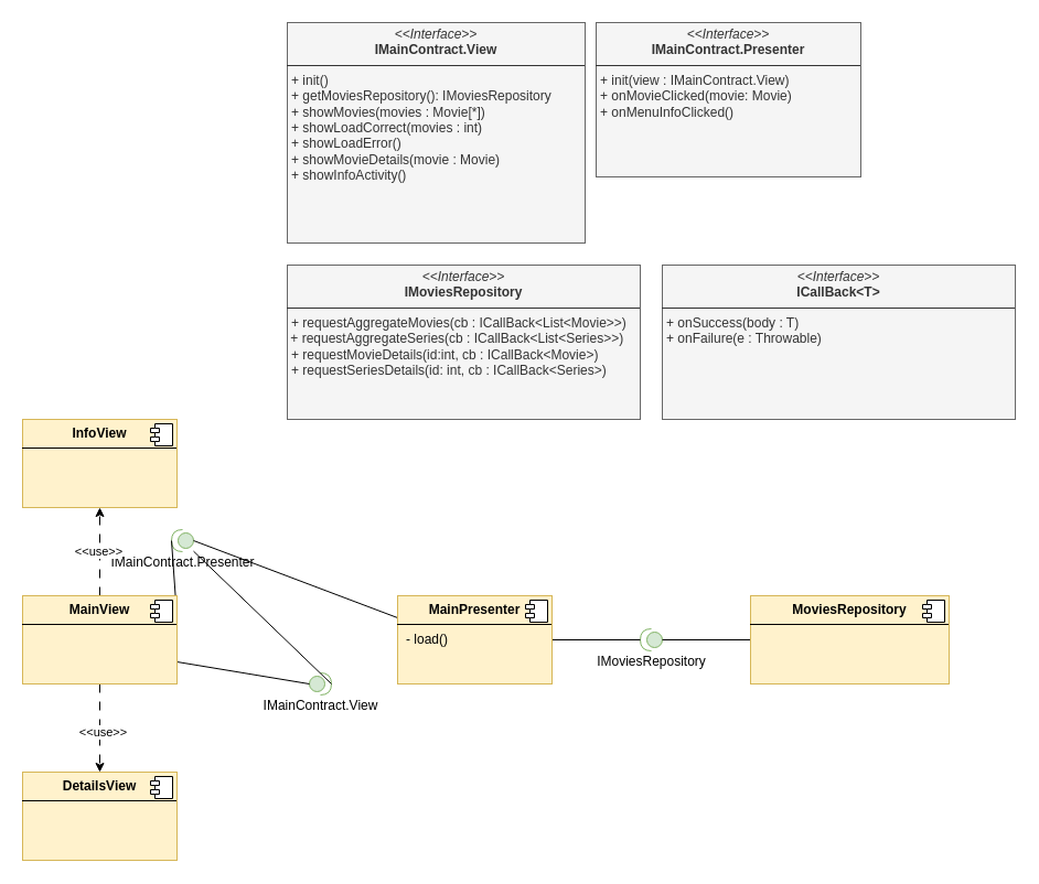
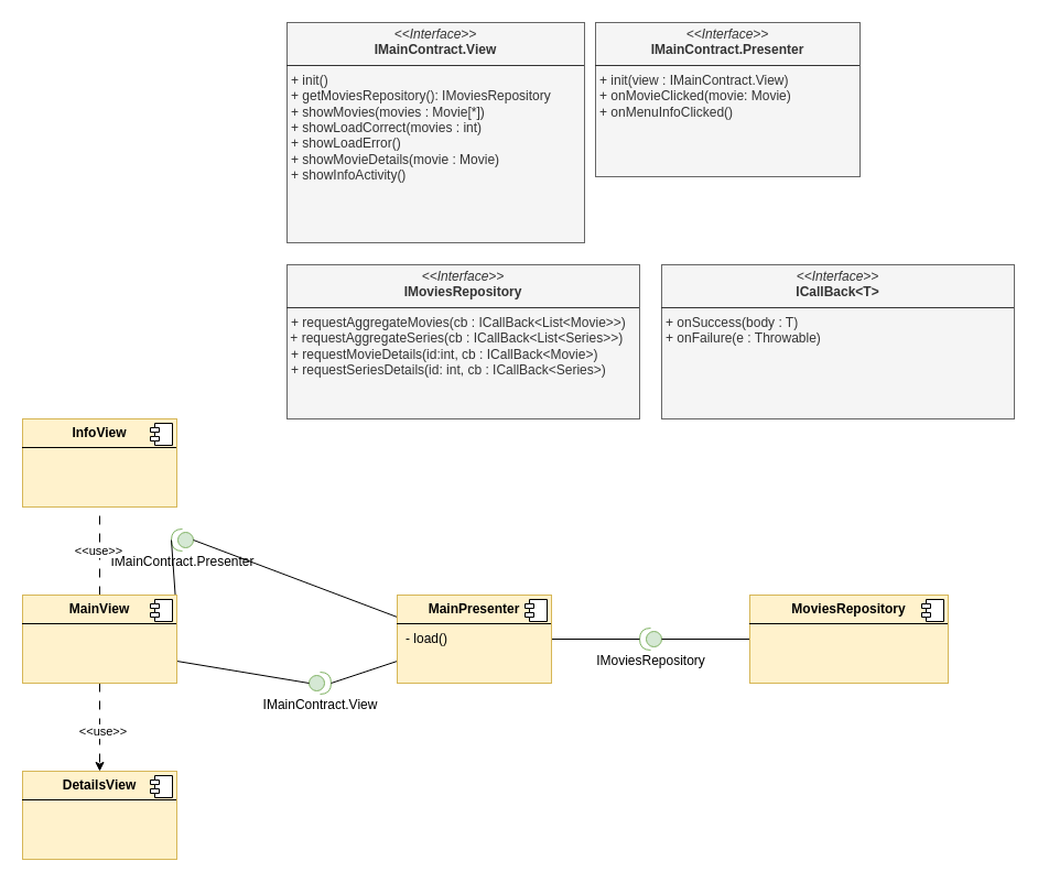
  <mxCell id="0" />
  <mxCell id="1" parent="0" />
  <mxCell id="2" value="&lt;p style=&quot;margin:0px;margin-top:4px;text-align:center;&quot;&gt;&lt;i&gt;&amp;lt;&amp;lt;Interface&amp;gt;&amp;gt;&lt;/i&gt;&lt;br&gt;&lt;b&gt;IMainContract.View&lt;/b&gt;&lt;/p&gt;&lt;hr size=&quot;1&quot; style=&quot;border-style:solid;&quot;&gt;&lt;p style=&quot;margin:0px;margin-left:4px;&quot;&gt;+ init()&lt;br&gt;+ getMoviesRepository(): IMoviesRepository&lt;/p&gt;&lt;p style=&quot;margin:0px;margin-left:4px;&quot;&gt;+ showMovies(movies : Movie[*])&lt;/p&gt;&lt;p style=&quot;margin:0px;margin-left:4px;&quot;&gt;+ showLoadCorrect(movies : int)&lt;/p&gt;&lt;p style=&quot;margin:0px;margin-left:4px;&quot;&gt;+ showLoadError()&lt;/p&gt;&lt;p style=&quot;margin:0px;margin-left:4px;&quot;&gt;+ showMovieDetails(movie : Movie)&lt;/p&gt;&lt;p style=&quot;margin:0px;margin-left:4px;&quot;&gt;+ showInfoActivity()&lt;/p&gt;" style="verticalAlign=top;align=left;overflow=fill;html=1;whiteSpace=wrap;fillColor=#f5f5f5;fontColor=#333333;strokeColor=#666666;" parent="1" vertex="1"><mxGeometry x="260" y="20" width="270" height="200" as="geometry" /></mxCell>
  <mxCell id="3" value="IMainContract.View" style="shape=providedRequiredInterface;html=1;verticalLabelPosition=bottom;sketch=0;fillColor=#d5e8d4;strokeColor=#82b366;" parent="1" vertex="1"><mxGeometry x="280" y="610" width="20" height="20" as="geometry" /></mxCell>
  <mxCell id="4" value="IMainContract.Presenter" style="shape=providedRequiredInterface;html=1;verticalLabelPosition=bottom;sketch=0;flipH=1;fillColor=#d5e8d4;strokeColor=#82b366;" parent="1" vertex="1"><mxGeometry x="155" y="480" width="20" height="20" as="geometry" /></mxCell>
  <mxCell id="5" value="" style="endArrow=none;html=1;rounded=0;entryX=1;entryY=0.5;entryDx=0;entryDy=0;entryPerimeter=0;exitX=1;exitY=0.25;exitDx=0;exitDy=0;" parent="1" source="16" target="4" edge="1"><mxGeometry width="50" height="50" relative="1" as="geometry"><mxPoint x="320" y="820" as="sourcePoint" /><mxPoint x="370" y="770" as="targetPoint" /></mxGeometry></mxCell>
  <mxCell id="6" value="" style="endArrow=none;html=1;rounded=0;entryX=0;entryY=0.5;entryDx=0;entryDy=0;entryPerimeter=0;exitX=1;exitY=0.75;exitDx=0;exitDy=0;" parent="1" source="16" target="3" edge="1"><mxGeometry width="50" height="50" relative="1" as="geometry"><mxPoint x="160" y="608" as="sourcePoint" /><mxPoint x="280" y="650" as="targetPoint" /></mxGeometry></mxCell>
  <mxCell id="7" value="" style="endArrow=none;html=1;rounded=0;entryX=0;entryY=0.25;entryDx=0;entryDy=0;exitX=0;exitY=0.5;exitDx=0;exitDy=0;exitPerimeter=0;" parent="1" source="4" target="18" edge="1"><mxGeometry width="50" height="50" relative="1" as="geometry"><mxPoint x="320" y="820" as="sourcePoint" /><mxPoint x="370" y="770" as="targetPoint" /></mxGeometry></mxCell>
- <mxCell id="8" value="" style="endArrow=none;html=1;rounded=0;exitX=1;exitY=0.5;exitDx=0;exitDy=0;exitPerimeter=0;" parent="1" source="3" target="4" edge="1"><mxGeometry width="50" height="50" relative="1" as="geometry"><mxPoint x="290" y="700" as="sourcePoint" /><mxPoint x="380" y="723" as="targetPoint" /></mxGeometry></mxCell>
+ <mxCell id="8" value="" style="endArrow=none;html=1;rounded=0;entryX=0;entryY=0.75;entryDx=0;entryDy=0;exitX=1;exitY=0.5;exitDx=0;exitDy=0;exitPerimeter=0;" parent="1" source="3" target="18" edge="1"><mxGeometry width="50" height="50" relative="1" as="geometry"><mxPoint x="290" y="700" as="sourcePoint" /><mxPoint x="380" y="723" as="targetPoint" /></mxGeometry></mxCell>
  <mxCell id="9" value="IMoviesRepository" style="shape=providedRequiredInterface;html=1;verticalLabelPosition=bottom;sketch=0;flipH=1;fillColor=#d5e8d4;strokeColor=#82b366;" parent="1" vertex="1"><mxGeometry x="580" y="570" width="20" height="20" as="geometry" /></mxCell>
  <mxCell id="10" value="" style="endArrow=none;html=1;rounded=0;entryX=1;entryY=0.5;entryDx=0;entryDy=0;entryPerimeter=0;exitX=1;exitY=0.5;exitDx=0;exitDy=0;" parent="1" source="18" target="9" edge="1"><mxGeometry width="50" height="50" relative="1" as="geometry"><mxPoint x="470" y="820" as="sourcePoint" /><mxPoint x="520" y="770" as="targetPoint" /></mxGeometry></mxCell>
  <mxCell id="11" value="" style="endArrow=none;html=1;rounded=0;entryX=0;entryY=0.5;entryDx=0;entryDy=0;exitX=0;exitY=0.5;exitDx=0;exitDy=0;exitPerimeter=0;" parent="1" source="9" target="20" edge="1"><mxGeometry width="50" height="50" relative="1" as="geometry"><mxPoint x="570" y="650" as="sourcePoint" /><mxPoint x="640" y="650" as="targetPoint" /></mxGeometry></mxCell>
- <mxCell id="12" value="" style="edgeStyle=orthogonalEdgeStyle;rounded=0;orthogonalLoop=1;jettySize=auto;html=1;dashed=1;dashPattern=8 8;" parent="1" source="16" target="27" edge="1"><mxGeometry relative="1" as="geometry" /></mxCell>
+ <mxCell id="12" value="" style="edgeStyle=orthogonalEdgeStyle;rounded=0;orthogonalLoop=1;jettySize=auto;html=1;dashed=1;dashPattern=8 8;endArrow=none;" parent="1" source="16" target="27" edge="1"><mxGeometry relative="1" as="geometry" /></mxCell>
  <mxCell id="13" value="&amp;lt;&amp;lt;use&amp;gt;&amp;gt;" style="edgeLabel;html=1;align=center;verticalAlign=middle;resizable=0;points=[];" parent="12" vertex="1" connectable="0"><mxGeometry x="0.029" y="2" relative="1" as="geometry"><mxPoint as="offset" /></mxGeometry></mxCell>
  <mxCell id="14" value="" style="edgeStyle=orthogonalEdgeStyle;rounded=0;orthogonalLoop=1;jettySize=auto;html=1;dashed=1;dashPattern=8 8;" parent="1" source="16" target="25" edge="1"><mxGeometry relative="1" as="geometry" /></mxCell>
  <mxCell id="15" value="&amp;lt;&amp;lt;use&amp;gt;&amp;gt;" style="edgeLabel;html=1;align=center;verticalAlign=middle;resizable=0;points=[];" parent="14" vertex="1" connectable="0"><mxGeometry x="0.079" y="2" relative="1" as="geometry"><mxPoint as="offset" /></mxGeometry></mxCell>
  <mxCell id="16" value="&lt;p style=&quot;margin:0px;margin-top:6px;text-align:center;&quot;&gt;&lt;b&gt;MainView&lt;/b&gt;&lt;/p&gt;&lt;hr size=&quot;1&quot; style=&quot;border-style:solid;&quot;&gt;&lt;p style=&quot;margin:0px;margin-left:8px;&quot;&gt;&lt;br&gt;&lt;/p&gt;" style="align=left;overflow=fill;html=1;dropTarget=0;whiteSpace=wrap;fillColor=#fff2cc;strokeColor=#d6b656;" parent="1" vertex="1"><mxGeometry x="20" y="540" width="140" height="80" as="geometry" /></mxCell>
  <mxCell id="17" value="" style="shape=component;jettyWidth=8;jettyHeight=4;" parent="16" vertex="1"><mxGeometry x="1" width="20" height="20" relative="1" as="geometry"><mxPoint x="-24" y="4" as="offset" /></mxGeometry></mxCell>
  <mxCell id="18" value="&lt;p style=&quot;margin:0px;margin-top:6px;text-align:center;&quot;&gt;&lt;b&gt;MainPresenter&lt;/b&gt;&lt;/p&gt;&lt;hr size=&quot;1&quot; style=&quot;border-style:solid;&quot;&gt;&lt;p style=&quot;margin:0px;margin-left:8px;&quot;&gt;- load()&lt;/p&gt;" style="align=left;overflow=fill;html=1;dropTarget=0;whiteSpace=wrap;fillColor=#fff2cc;strokeColor=#d6b656;" parent="1" vertex="1"><mxGeometry x="360" y="540" width="140" height="80" as="geometry" /></mxCell>
  <mxCell id="19" value="" style="shape=component;jettyWidth=8;jettyHeight=4;" parent="18" vertex="1"><mxGeometry x="1" width="20" height="20" relative="1" as="geometry"><mxPoint x="-24" y="4" as="offset" /></mxGeometry></mxCell>
  <mxCell id="20" value="&lt;p style=&quot;margin:0px;margin-top:6px;text-align:center;&quot;&gt;&lt;b&gt;MoviesRepository&lt;/b&gt;&lt;/p&gt;&lt;hr size=&quot;1&quot; style=&quot;border-style:solid;&quot;&gt;&lt;p style=&quot;margin:0px;margin-left:8px;&quot;&gt;&lt;br&gt;&lt;/p&gt;" style="align=left;overflow=fill;html=1;dropTarget=0;whiteSpace=wrap;fillColor=#fff2cc;strokeColor=#d6b656;" parent="1" vertex="1"><mxGeometry x="680" y="540" width="180" height="80" as="geometry" /></mxCell>
  <mxCell id="21" value="" style="shape=component;jettyWidth=8;jettyHeight=4;" parent="20" vertex="1"><mxGeometry x="1" width="20" height="20" relative="1" as="geometry"><mxPoint x="-24" y="4" as="offset" /></mxGeometry></mxCell>
  <mxCell id="22" value="&lt;p style=&quot;margin:0px;margin-top:4px;text-align:center;&quot;&gt;&lt;i&gt;&amp;lt;&amp;lt;Interface&amp;gt;&amp;gt;&lt;/i&gt;&lt;br&gt;&lt;b&gt;IMainContract.Presenter&lt;/b&gt;&lt;/p&gt;&lt;hr size=&quot;1&quot; style=&quot;border-style:solid;&quot;&gt;&lt;p style=&quot;margin:0px;margin-left:4px;&quot;&gt;+ init(view : IMainContract.View)&lt;br&gt;+ onMovieClicked(movie: Movie)&lt;/p&gt;&lt;p style=&quot;margin:0px;margin-left:4px;&quot;&gt;+ onMenuInfoClicked()&lt;/p&gt;" style="verticalAlign=top;align=left;overflow=fill;html=1;whiteSpace=wrap;fillColor=#f5f5f5;fontColor=#333333;strokeColor=#666666;" parent="1" vertex="1"><mxGeometry x="540" y="20" width="240" height="140" as="geometry" /></mxCell>
  <mxCell id="23" value="&lt;p style=&quot;margin:0px;margin-top:4px;text-align:center;&quot;&gt;&lt;i&gt;&amp;lt;&amp;lt;Interface&amp;gt;&amp;gt;&lt;/i&gt;&lt;br&gt;&lt;b&gt;IMoviesRepository&lt;/b&gt;&lt;/p&gt;&lt;hr size=&quot;1&quot; style=&quot;border-style:solid;&quot;&gt;&lt;p style=&quot;margin:0px;margin-left:4px;&quot;&gt;+ requestAggregateMovies(cb : ICallBack&amp;lt;List&amp;lt;Movie&amp;gt;&amp;gt;)&lt;br&gt;&lt;/p&gt;&amp;nbsp;+ requestAggregateSeries(cb : ICallBack&amp;lt;List&amp;lt;Series&amp;gt;&amp;gt;)&lt;br&gt;&lt;p style=&quot;margin:0px;margin-left:4px;&quot;&gt;+ requestMovieDetails(id:int, cb : ICallBack&amp;lt;Movie&amp;gt;)&lt;br&gt;&lt;/p&gt;&lt;p style=&quot;margin:0px;margin-left:4px;&quot;&gt;+ requestSeriesDetails(id: int, cb : ICallBack&amp;lt;Series&amp;gt;)&lt;br&gt;&lt;/p&gt;" style="verticalAlign=top;align=left;overflow=fill;html=1;whiteSpace=wrap;fillColor=#f5f5f5;fontColor=#333333;strokeColor=#666666;" parent="1" vertex="1"><mxGeometry x="260" y="240" width="320" height="140" as="geometry" /></mxCell>
  <mxCell id="24" value="&lt;p style=&quot;margin:0px;margin-top:4px;text-align:center;&quot;&gt;&lt;i&gt;&amp;lt;&amp;lt;Interface&amp;gt;&amp;gt;&lt;/i&gt;&lt;br&gt;&lt;b&gt;ICallBack&amp;lt;T&amp;gt;&lt;/b&gt;&lt;/p&gt;&lt;hr size=&quot;1&quot; style=&quot;border-style:solid;&quot;&gt;&lt;p style=&quot;margin:0px;margin-left:4px;&quot;&gt;+ onSuccess(body : T)&lt;/p&gt;&lt;p style=&quot;margin:0px;margin-left:4px;&quot;&gt;+ onFailure(e : Throwable)&lt;/p&gt;" style="verticalAlign=top;align=left;overflow=fill;html=1;whiteSpace=wrap;fillColor=#f5f5f5;fontColor=#333333;strokeColor=#666666;" parent="1" vertex="1"><mxGeometry x="600" y="240" width="320" height="140" as="geometry" /></mxCell>
  <mxCell id="25" value="&lt;p style=&quot;margin:0px;margin-top:6px;text-align:center;&quot;&gt;&lt;b&gt;DetailsView&lt;/b&gt;&lt;/p&gt;&lt;hr size=&quot;1&quot; style=&quot;border-style:solid;&quot;&gt;&lt;p style=&quot;margin:0px;margin-left:8px;&quot;&gt;&lt;br&gt;&lt;/p&gt;" style="align=left;overflow=fill;html=1;dropTarget=0;whiteSpace=wrap;fillColor=#fff2cc;strokeColor=#d6b656;" parent="1" vertex="1"><mxGeometry x="20" y="700" width="140" height="80" as="geometry" /></mxCell>
  <mxCell id="26" value="" style="shape=component;jettyWidth=8;jettyHeight=4;" parent="25" vertex="1"><mxGeometry x="1" width="20" height="20" relative="1" as="geometry"><mxPoint x="-24" y="4" as="offset" /></mxGeometry></mxCell>
  <mxCell id="27" value="&lt;p style=&quot;margin:0px;margin-top:6px;text-align:center;&quot;&gt;&lt;b&gt;InfoView&lt;/b&gt;&lt;/p&gt;&lt;hr size=&quot;1&quot; style=&quot;border-style:solid;&quot;&gt;&lt;p style=&quot;margin:0px;margin-left:8px;&quot;&gt;&lt;br&gt;&lt;/p&gt;" style="align=left;overflow=fill;html=1;dropTarget=0;whiteSpace=wrap;fillColor=#fff2cc;strokeColor=#d6b656;" parent="1" vertex="1"><mxGeometry x="20" y="380" width="140" height="80" as="geometry" /></mxCell>
  <mxCell id="28" value="" style="shape=component;jettyWidth=8;jettyHeight=4;" parent="27" vertex="1"><mxGeometry x="1" width="20" height="20" relative="1" as="geometry"><mxPoint x="-24" y="4" as="offset" /></mxGeometry></mxCell>
